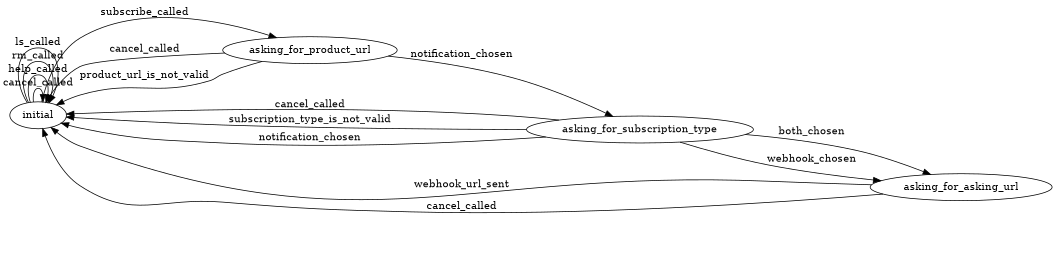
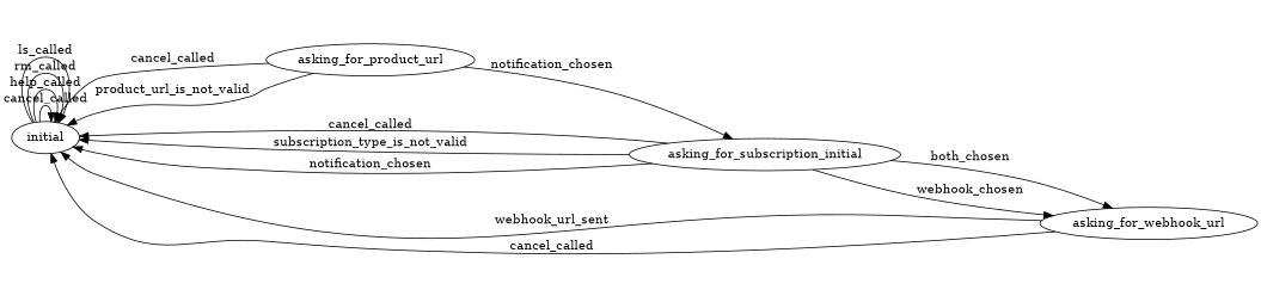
  digraph {
    rankdir=LR
    initial
    asking_for_product_url
-   asking_for_subscription_type
-   asking_for_webhook_url [label=asking_for_asking_url]
+   asking_for_subscription_type [label=asking_for_subscription_initial]
+   asking_for_webhook_url
    initial -> initial [label=cancel_called]
    initial -> initial [label=help_called]
    initial -> initial [label=rm_called]
    initial -> initial [label=ls_called]
-   initial -> asking_for_product_url [label=subscribe_called]
    asking_for_product_url -> initial [label=cancel_called]
    asking_for_product_url -> initial [label=product_url_is_not_valid]
    asking_for_product_url -> asking_for_subscription_type [label=notification_chosen]
    asking_for_subscription_type -> initial [label=cancel_called]
    asking_for_subscription_type -> initial [label=subscription_type_is_not_valid]
    asking_for_subscription_type -> initial [label=notification_chosen]
    asking_for_subscription_type -> asking_for_webhook_url [label=both_chosen]
    asking_for_subscription_type -> asking_for_webhook_url [label=webhook_chosen]
    asking_for_webhook_url -> initial [label=webhook_url_sent]
    asking_for_webhook_url -> initial [label=cancel_called]
  }
